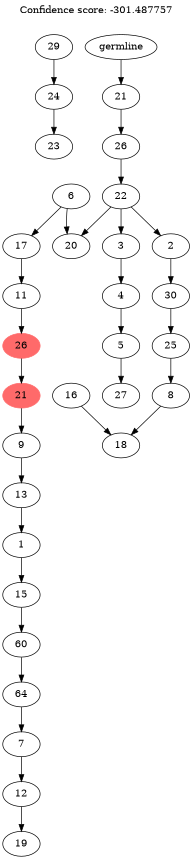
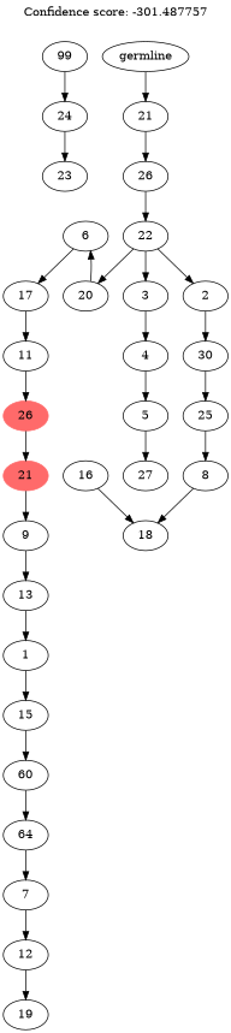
  digraph {
    label="Confidence score: -301.487757"
    labelloc=t
    n1 [label=24]
    n2 [label=23]
-   n3 [label=29]
+   n3 [label=99]
    n4 [label=19]
    n5 [label=12]
    n6 [label=7]
    n7 [label=64]
    n8 [label=60]
    n9 [label=15]
    n10 [label=1]
    n11 [label=13]
    n12 [label=9]
    n13 [color=indianred1 label=21 style=filled]
    n14 [color=indianred1 label=26 style=filled]
    n15 [label=11]
    n16 [label=17]
    n17 [label=6]
    n18 [label=20]
    n19 [label=5]
    n20 [label=27]
    n21 [label=4]
    n22 [label=3]
    n23 [label=16]
    n24 [label=18]
    n25 [label=8]
    n26 [label=25]
    n27 [label=30]
    n28 [label=2]
    n29 [label=22]
    n30 [label=26]
    n31 [label=21]
    n32 [label=germline]
    n1 -> n2
    n3 -> n1
    n5 -> n4
    n6 -> n5
    n7 -> n6
    n8 -> n7
    n9 -> n8
    n10 -> n9
    n11 -> n10
    n12 -> n11
    n13 -> n12
    n14 -> n13
    n15 -> n14
    n16 -> n15
    n17 -> n16
-   n17 -> n18
+   n18 -> n17
    n19 -> n20
    n21 -> n19
    n22 -> n21
    n23 -> n24
    n25 -> n24
    n26 -> n25
    n27 -> n26
    n28 -> n27
    n29 -> n18
    n29 -> n22
    n29 -> n28
    n30 -> n29
    n31 -> n30
    n32 -> n31
  }
